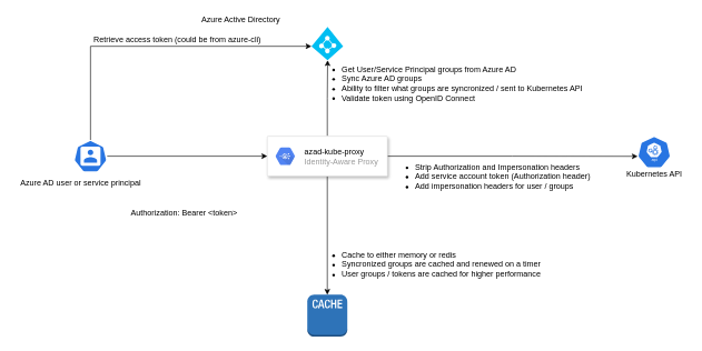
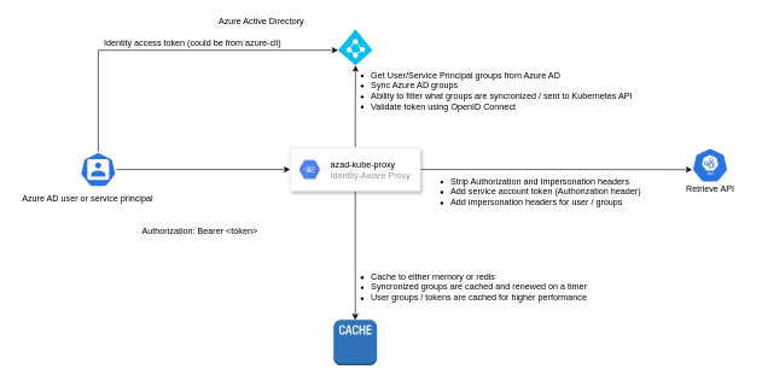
  <mxCell id="0" />
  <mxCell id="1" parent="0" />
  <mxCell id="2" value="" style="group" vertex="1" connectable="0" parent="1"><mxGeometry x="930" y="204" width="100" height="68" as="geometry" /></mxCell>
  <mxCell id="3" value="" style="html=1;dashed=0;whitespace=wrap;fillColor=#2875E2;strokeColor=#ffffff;points=[[0.005,0.63,0],[0.1,0.2,0],[0.9,0.2,0],[0.5,0,0],[0.995,0.63,0],[0.72,0.99,0],[0.5,1,0],[0.28,0.99,0]];shape=mxgraph.kubernetes.icon;prIcon=api" vertex="1" parent="2"><mxGeometry x="25" width="50" height="48" as="geometry" /></mxCell>
- <mxCell id="4" value="Kubernetes API" style="text;html=1;align=center;verticalAlign=middle;resizable=0;points=[];autosize=1;" vertex="1" parent="2"><mxGeometry y="48" width="100" height="20" as="geometry" /></mxCell>
+ <mxCell id="4" value="Retrieve API" style="text;html=1;align=center;verticalAlign=middle;resizable=0;points=[];autosize=1;" vertex="1" parent="2"><mxGeometry y="48" width="100" height="20" as="geometry" /></mxCell>
  <mxCell id="5" style="edgeStyle=orthogonalEdgeStyle;rounded=0;orthogonalLoop=1;jettySize=auto;html=1;entryX=0.005;entryY=0.63;entryDx=0;entryDy=0;entryPerimeter=0;" edge="1" parent="1" source="8" target="3"><mxGeometry relative="1" as="geometry" /></mxCell>
  <mxCell id="6" style="edgeStyle=orthogonalEdgeStyle;rounded=0;orthogonalLoop=1;jettySize=auto;html=1;entryX=0.51;entryY=1;entryDx=0;entryDy=0;entryPerimeter=0;" edge="1" parent="1" source="8" target="16"><mxGeometry relative="1" as="geometry" /></mxCell>
  <mxCell id="7" style="edgeStyle=orthogonalEdgeStyle;rounded=0;orthogonalLoop=1;jettySize=auto;html=1;exitX=0.5;exitY=1;exitDx=0;exitDy=0;" edge="1" parent="1" source="8" target="19"><mxGeometry relative="1" as="geometry" /></mxCell>
  <mxCell id="8" value="" style="strokeColor=#dddddd;shadow=1;strokeWidth=1;rounded=1;absoluteArcSize=1;arcSize=2;" vertex="1" parent="1"><mxGeometry x="400" y="204" width="180" height="60" as="geometry" /></mxCell>
  <mxCell id="9" value="&lt;font color=&quot;#000000&quot;&gt;azad-kube-proxy&lt;/font&gt;&lt;br&gt;Identity-Aware Proxy" style="dashed=0;connectable=0;html=1;fillColor=#5184F3;strokeColor=none;shape=mxgraph.gcp2.hexIcon;prIcon=identity_aware_proxy;part=1;labelPosition=right;verticalLabelPosition=middle;align=left;verticalAlign=middle;spacingLeft=5;fontColor=#999999;fontSize=12;" vertex="1" parent="8"><mxGeometry y="0.5" width="44" height="39" relative="1" as="geometry"><mxPoint x="5" y="-19.5" as="offset" /></mxGeometry></mxCell>
  <mxCell id="10" style="edgeStyle=orthogonalEdgeStyle;rounded=0;orthogonalLoop=1;jettySize=auto;html=1;" edge="1" parent="1" source="12" target="8"><mxGeometry relative="1" as="geometry" /></mxCell>
  <mxCell id="11" style="edgeStyle=orthogonalEdgeStyle;rounded=0;orthogonalLoop=1;jettySize=auto;html=1;entryX=0;entryY=0.58;entryDx=0;entryDy=0;entryPerimeter=0;" edge="1" parent="1" source="12" target="16"><mxGeometry relative="1" as="geometry"><Array as="points"><mxPoint x="135" y="69" /></Array></mxGeometry></mxCell>
  <mxCell id="12" value="" style="html=1;dashed=0;whitespace=wrap;fillColor=#2875E2;strokeColor=#ffffff;points=[[0.005,0.63,0],[0.1,0.2,0],[0.9,0.2,0],[0.5,0,0],[0.995,0.63,0],[0.72,0.99,0],[0.5,1,0],[0.28,0.99,0]];shape=mxgraph.kubernetes.icon;prIcon=user" vertex="1" parent="1"><mxGeometry x="110" y="210" width="50" height="48" as="geometry" /></mxCell>
  <mxCell id="13" value="Authorization: Bearer &amp;lt;token&amp;gt;" style="text;html=1;align=center;verticalAlign=middle;resizable=0;points=[];autosize=1;" vertex="1" parent="1"><mxGeometry x="190" y="310" width="170" height="20" as="geometry" /></mxCell>
  <mxCell id="14" value="Azure AD user or service principal" style="text;html=1;align=center;verticalAlign=middle;resizable=0;points=[];autosize=1;" vertex="1" parent="1"><mxGeometry x="20" y="264" width="200" height="20" as="geometry" /></mxCell>
  <mxCell id="15" value="&lt;ul&gt;&lt;li&gt;&lt;span style=&quot;text-align: center&quot;&gt;Strip Authorization and Impersonation headers&lt;/span&gt;&lt;br&gt;&lt;/li&gt;&lt;li&gt;Add service account token (Authorization header)&lt;/li&gt;&lt;li&gt;Add impersonation headers for user / groups&lt;/li&gt;&lt;/ul&gt;" style="text;html=1;align=left;verticalAlign=middle;resizable=0;points=[];autosize=1;" vertex="1" parent="1"><mxGeometry x="580" y="230" width="320" height="70" as="geometry" /></mxCell>
  <mxCell id="16" value="" style="verticalLabelPosition=bottom;html=1;verticalAlign=top;align=center;strokeColor=none;fillColor=#00BEF2;shape=mxgraph.azure.azure_active_directory;" vertex="1" parent="1"><mxGeometry x="466.25" y="40" width="47.5" height="50" as="geometry" /></mxCell>
  <mxCell id="17" value="Azure Active Directory" style="text;html=1;align=center;verticalAlign=middle;resizable=0;points=[];autosize=1;" vertex="1" parent="1"><mxGeometry x="295" y="20" width="130" height="20" as="geometry" /></mxCell>
  <mxCell id="18" value="&lt;ul&gt;&lt;li&gt;Get User/Service Principal groups from Azure AD&lt;/li&gt;&lt;li&gt;Sync Azure AD groups&lt;/li&gt;&lt;li&gt;Ability to filter what groups are syncronized / sent to Kubernetes API&lt;/li&gt;&lt;li&gt;Validate token using OpenID Connect&lt;/li&gt;&lt;/ul&gt;" style="text;html=1;align=left;verticalAlign=middle;resizable=0;points=[];autosize=1;" vertex="1" parent="1"><mxGeometry x="470" y="80" width="420" height="90" as="geometry" /></mxCell>
  <mxCell id="19" value="" style="outlineConnect=0;dashed=0;verticalLabelPosition=bottom;verticalAlign=top;align=center;html=1;shape=mxgraph.aws3.cache_node;fillColor=#2E73B8;gradientColor=none;" vertex="1" parent="1"><mxGeometry x="460" y="442" width="60" height="63" as="geometry" /></mxCell>
  <mxCell id="20" value="&lt;ul&gt;&lt;li&gt;Cache to either memory or redis&lt;/li&gt;&lt;li&gt;Syncronized groups are cached and renewed on a timer&lt;/li&gt;&lt;li&gt;User groups / tokens are cached for higher performance&lt;/li&gt;&lt;/ul&gt;" style="text;html=1;align=left;verticalAlign=middle;resizable=0;points=[];autosize=1;" vertex="1" parent="1"><mxGeometry x="470" y="362" width="350" height="70" as="geometry" /></mxCell>
- <mxCell id="21" value="Retrieve access token (could be from azure-cli)" style="text;html=1;align=center;verticalAlign=middle;resizable=0;points=[];autosize=1;" vertex="1" parent="1"><mxGeometry x="130" y="50" width="270" height="20" as="geometry" /></mxCell>
+ <mxCell id="21" value="Identity access token (could be from azure-cli)" style="text;html=1;align=center;verticalAlign=middle;resizable=0;points=[];autosize=1;" vertex="1" parent="1"><mxGeometry x="130" y="50" width="270" height="20" as="geometry" /></mxCell>
